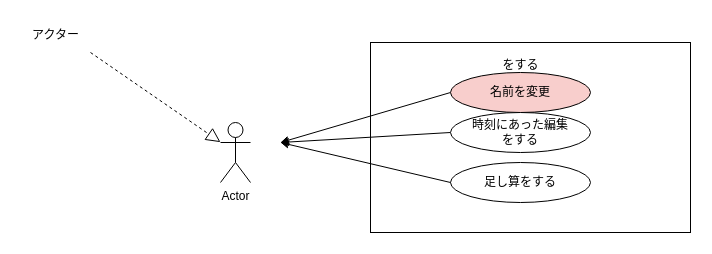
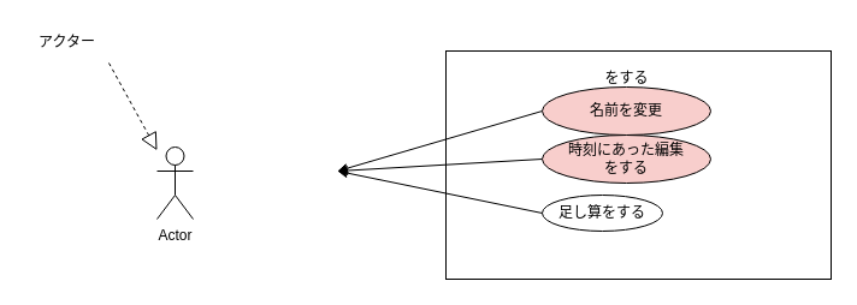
  <mxCell id="0" />
  <mxCell id="1" parent="0" />
- <mxCell id="2" value="Actor" style="shape=umlActor;verticalLabelPosition=bottom;verticalAlign=top;html=1;outlineConnect=0;" parent="1" vertex="1"><mxGeometry x="220" y="122" width="30" height="60" as="geometry" /></mxCell>
+ <mxCell id="2" value="Actor" style="shape=umlActor;verticalLabelPosition=bottom;verticalAlign=top;html=1;outlineConnect=0;" parent="1" vertex="1"><mxGeometry x="130" y="122" width="30" height="60" as="geometry" /></mxCell>
  <mxCell id="3" value="" style="endArrow=block;dashed=1;endFill=0;endSize=12;html=1;rounded=0;" parent="1" target="2" edge="1"><mxGeometry width="160" relative="1" as="geometry"><mxPoint x="90" y="52" as="sourcePoint" /><mxPoint x="490" y="182" as="targetPoint" /></mxGeometry></mxCell>
  <mxCell id="4" value="アクター" style="text;html=1;align=center;verticalAlign=middle;resizable=0;points=[];autosize=1;strokeColor=none;fillColor=none;" parent="1" vertex="1"><mxGeometry x="20" y="20" width="70" height="30" as="geometry" /></mxCell>
  <mxCell id="5" value="" style="rounded=0;whiteSpace=wrap;html=1;" parent="1" vertex="1"><mxGeometry x="370" y="42" width="320" height="190" as="geometry" /></mxCell>
  <mxCell id="6" style="edgeStyle=none;rounded=0;orthogonalLoop=1;jettySize=auto;html=1;exitX=0;exitY=0.5;exitDx=0;exitDy=0;" parent="1" source="7" edge="1"><mxGeometry relative="1" as="geometry"><mxPoint x="280" y="142" as="targetPoint" /></mxGeometry></mxCell>
  <mxCell id="7" value="名前を変更" style="ellipse;whiteSpace=wrap;html=1;fillColor=#f8cecc;" parent="1" vertex="1"><mxGeometry x="450" y="72" width="140" height="40" as="geometry" /></mxCell>
  <mxCell id="8" style="edgeStyle=none;rounded=0;orthogonalLoop=1;jettySize=auto;html=1;exitX=0;exitY=0.5;exitDx=0;exitDy=0;" parent="1" source="9" edge="1"><mxGeometry relative="1" as="geometry"><mxPoint x="280" y="142" as="targetPoint" /></mxGeometry></mxCell>
- <mxCell id="9" value="時刻にあった編集&lt;div&gt;をする&lt;/div&gt;" style="ellipse;whiteSpace=wrap;html=1;" parent="1" vertex="1"><mxGeometry x="450" y="112" width="140" height="40" as="geometry" /></mxCell>
+ <mxCell id="9" value="時刻にあった編集&lt;div&gt;をする&lt;/div&gt;" style="ellipse;whiteSpace=wrap;html=1;fillColor=#f8cecc;" parent="1" vertex="1"><mxGeometry x="450" y="112" width="140" height="40" as="geometry" /></mxCell>
  <mxCell id="10" value="をする" style="text;html=1;align=center;verticalAlign=middle;resizable=0;points=[];autosize=1;strokeColor=none;fillColor=none;" parent="1" vertex="1"><mxGeometry x="470" y="50" width="100" height="30" as="geometry" /></mxCell>
- <mxCell id="11" value="足し算をする" style="ellipse;whiteSpace=wrap;html=1;" vertex="1" parent="1"><mxGeometry x="450" y="162" width="140" height="40" as="geometry" /></mxCell>
+ <mxCell id="11" value="足し算をする" style="ellipse;whiteSpace=wrap;html=1;" vertex="1" parent="1"><mxGeometry x="450" y="162" width="100" height="30" as="geometry" /></mxCell>
  <mxCell id="12" style="edgeStyle=none;rounded=0;orthogonalLoop=1;jettySize=auto;html=1;exitX=0;exitY=0.5;exitDx=0;exitDy=0;" edge="1" parent="1" source="11"><mxGeometry relative="1" as="geometry"><mxPoint x="280" y="142" as="targetPoint" /><mxPoint x="460" y="142" as="sourcePoint" /></mxGeometry></mxCell>
